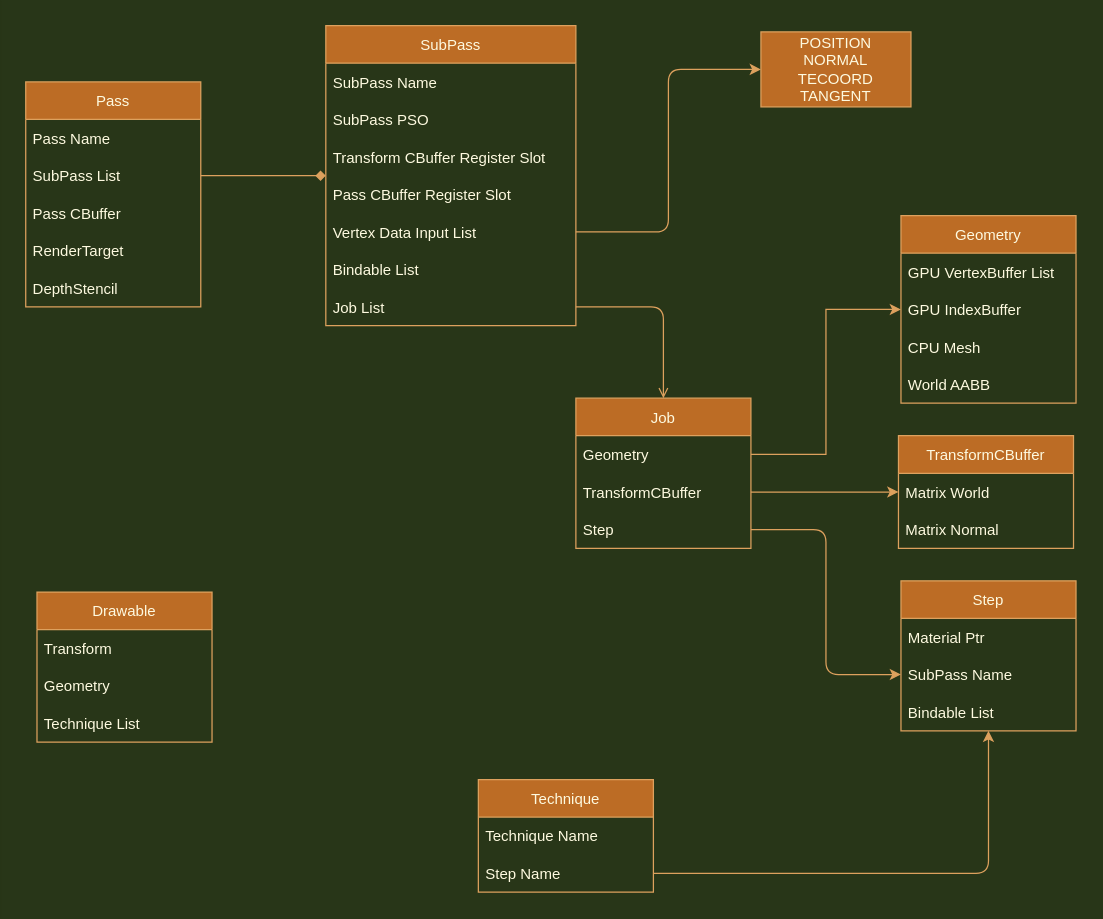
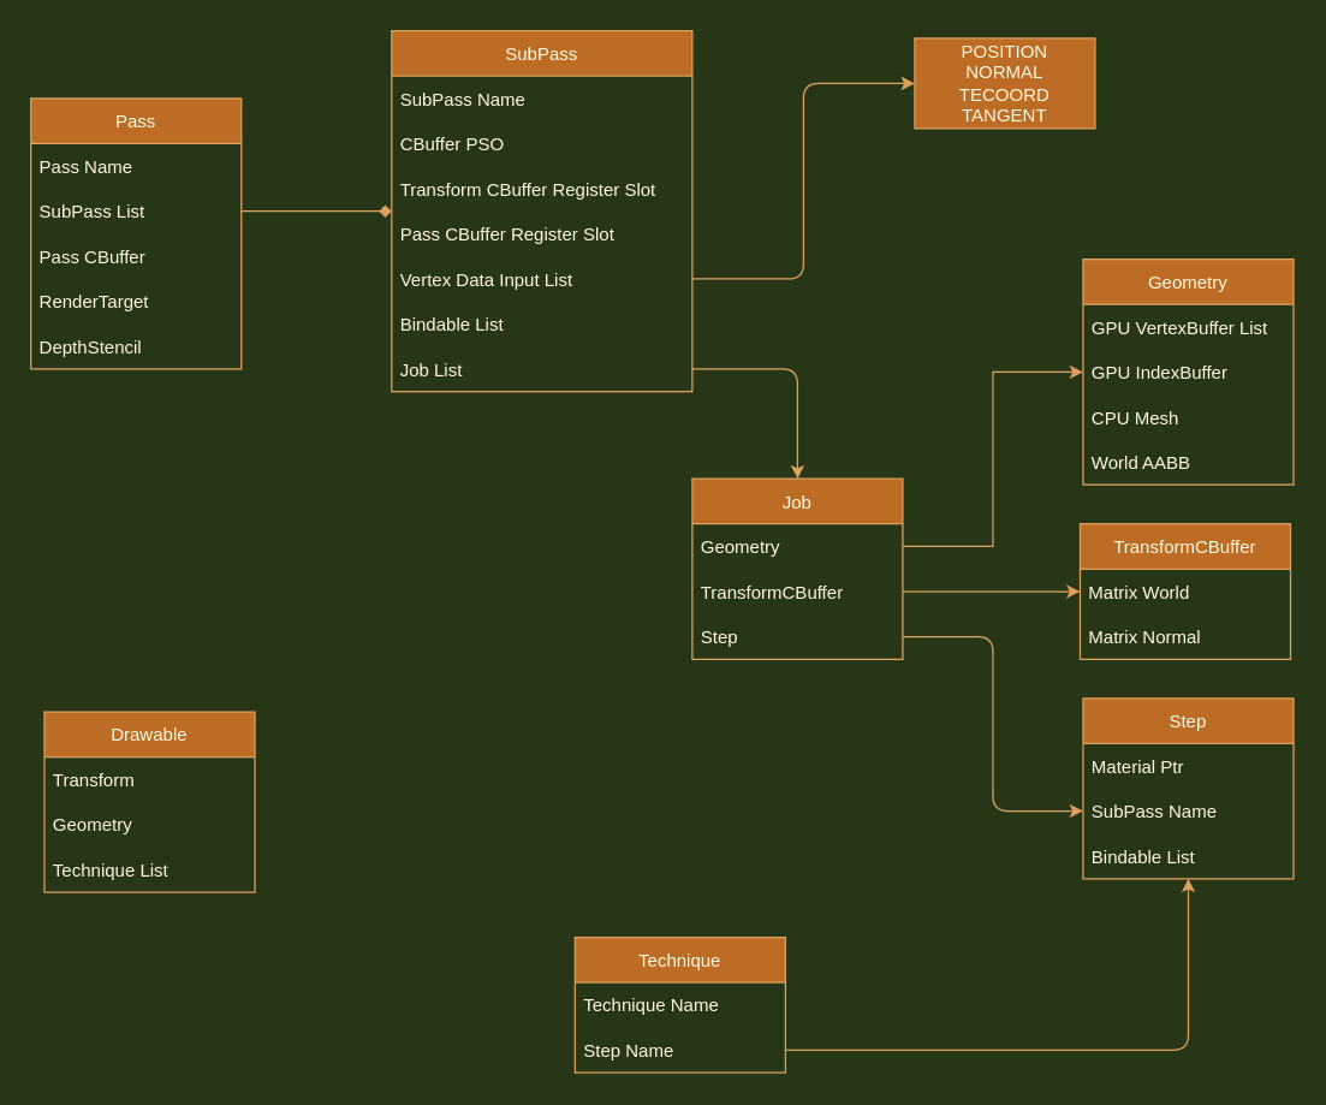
  <mxCell id="0" />
  <mxCell id="1" parent="0" />
  <mxCell id="2" value="Pass" style="swimlane;fontStyle=0;childLayout=stackLayout;horizontal=1;startSize=30;horizontalStack=0;resizeParent=1;resizeParentMax=0;resizeLast=0;collapsible=1;marginBottom=0;rounded=0;sketch=0;fontColor=#FEFAE0;strokeColor=#DDA15E;fillColor=#BC6C25;" parent="1" vertex="1"><mxGeometry x="20" y="65" width="140" height="180" as="geometry" /></mxCell>
  <mxCell id="3" value="Pass Name" style="text;strokeColor=none;fillColor=none;align=left;verticalAlign=middle;spacingLeft=4;spacingRight=4;overflow=hidden;points=[[0,0.5],[1,0.5]];portConstraint=eastwest;rotatable=0;rounded=0;sketch=0;fontColor=#FEFAE0;" parent="2" vertex="1"><mxGeometry y="30" width="140" height="30" as="geometry" /></mxCell>
  <mxCell id="4" value="SubPass List" style="text;strokeColor=none;fillColor=none;align=left;verticalAlign=middle;spacingLeft=4;spacingRight=4;overflow=hidden;points=[[0,0.5],[1,0.5]];portConstraint=eastwest;rotatable=0;rounded=0;sketch=0;fontColor=#FEFAE0;" parent="2" vertex="1"><mxGeometry y="60" width="140" height="30" as="geometry" /></mxCell>
  <mxCell id="5" value="Pass CBuffer" style="text;strokeColor=none;fillColor=none;align=left;verticalAlign=middle;spacingLeft=4;spacingRight=4;overflow=hidden;points=[[0,0.5],[1,0.5]];portConstraint=eastwest;rotatable=0;rounded=0;sketch=0;fontColor=#FEFAE0;" parent="2" vertex="1"><mxGeometry y="90" width="140" height="30" as="geometry" /></mxCell>
  <mxCell id="6" value="RenderTarget" style="text;strokeColor=none;fillColor=none;align=left;verticalAlign=middle;spacingLeft=4;spacingRight=4;overflow=hidden;points=[[0,0.5],[1,0.5]];portConstraint=eastwest;rotatable=0;rounded=0;sketch=0;fontColor=#FEFAE0;" parent="2" vertex="1"><mxGeometry y="120" width="140" height="30" as="geometry" /></mxCell>
  <mxCell id="7" value="DepthStencil" style="text;strokeColor=none;fillColor=none;align=left;verticalAlign=middle;spacingLeft=4;spacingRight=4;overflow=hidden;points=[[0,0.5],[1,0.5]];portConstraint=eastwest;rotatable=0;rounded=0;sketch=0;fontColor=#FEFAE0;" parent="2" vertex="1"><mxGeometry y="150" width="140" height="30" as="geometry" /></mxCell>
  <mxCell id="8" value="SubPass" style="swimlane;fontStyle=0;childLayout=stackLayout;horizontal=1;startSize=30;horizontalStack=0;resizeParent=1;resizeParentMax=0;resizeLast=0;collapsible=1;marginBottom=0;rounded=0;sketch=0;fontColor=#FEFAE0;strokeColor=#DDA15E;fillColor=#BC6C25;" parent="1" vertex="1"><mxGeometry x="260" y="20" width="200" height="240" as="geometry" /></mxCell>
  <mxCell id="9" value="SubPass Name" style="text;strokeColor=none;fillColor=none;align=left;verticalAlign=middle;spacingLeft=4;spacingRight=4;overflow=hidden;points=[[0,0.5],[1,0.5]];portConstraint=eastwest;rotatable=0;rounded=0;sketch=0;fontColor=#FEFAE0;" parent="8" vertex="1"><mxGeometry y="30" width="200" height="30" as="geometry" /></mxCell>
- <mxCell id="10" value="SubPass PSO" style="text;strokeColor=none;fillColor=none;align=left;verticalAlign=middle;spacingLeft=4;spacingRight=4;overflow=hidden;points=[[0,0.5],[1,0.5]];portConstraint=eastwest;rotatable=0;rounded=0;sketch=0;fontColor=#FEFAE0;" parent="8" vertex="1"><mxGeometry y="60" width="200" height="30" as="geometry" /></mxCell>
+ <mxCell id="10" value="CBuffer PSO" style="text;strokeColor=none;fillColor=none;align=left;verticalAlign=middle;spacingLeft=4;spacingRight=4;overflow=hidden;points=[[0,0.5],[1,0.5]];portConstraint=eastwest;rotatable=0;rounded=0;sketch=0;fontColor=#FEFAE0;" parent="8" vertex="1"><mxGeometry y="60" width="200" height="30" as="geometry" /></mxCell>
  <mxCell id="11" value="Transform CBuffer Register Slot" style="text;strokeColor=none;fillColor=none;align=left;verticalAlign=middle;spacingLeft=4;spacingRight=4;overflow=hidden;points=[[0,0.5],[1,0.5]];portConstraint=eastwest;rotatable=0;rounded=0;sketch=0;fontColor=#FEFAE0;" parent="8" vertex="1"><mxGeometry y="90" width="200" height="30" as="geometry" /></mxCell>
  <mxCell id="12" value="Pass CBuffer Register Slot" style="text;strokeColor=none;fillColor=none;align=left;verticalAlign=middle;spacingLeft=4;spacingRight=4;overflow=hidden;points=[[0,0.5],[1,0.5]];portConstraint=eastwest;rotatable=0;rounded=0;sketch=0;fontColor=#FEFAE0;" parent="8" vertex="1"><mxGeometry y="120" width="200" height="30" as="geometry" /></mxCell>
  <mxCell id="13" value="Vertex Data Input List" style="text;strokeColor=none;fillColor=none;align=left;verticalAlign=middle;spacingLeft=4;spacingRight=4;overflow=hidden;points=[[0,0.5],[1,0.5]];portConstraint=eastwest;rotatable=0;rounded=0;sketch=0;fontColor=#FEFAE0;" parent="8" vertex="1"><mxGeometry y="150" width="200" height="30" as="geometry" /></mxCell>
  <mxCell id="14" value="Bindable List" style="text;strokeColor=none;fillColor=none;align=left;verticalAlign=middle;spacingLeft=4;spacingRight=4;overflow=hidden;points=[[0,0.5],[1,0.5]];portConstraint=eastwest;rotatable=0;rounded=0;sketch=0;fontColor=#FEFAE0;" parent="8" vertex="1"><mxGeometry y="180" width="200" height="30" as="geometry" /></mxCell>
  <mxCell id="15" value="Job List" style="text;strokeColor=none;fillColor=none;align=left;verticalAlign=middle;spacingLeft=4;spacingRight=4;overflow=hidden;points=[[0,0.5],[1,0.5]];portConstraint=eastwest;rotatable=0;rounded=0;sketch=0;fontColor=#FEFAE0;" parent="8" vertex="1"><mxGeometry y="210" width="200" height="30" as="geometry" /></mxCell>
  <mxCell id="16" value="Job" style="swimlane;fontStyle=0;childLayout=stackLayout;horizontal=1;startSize=30;horizontalStack=0;resizeParent=1;resizeParentMax=0;resizeLast=0;collapsible=1;marginBottom=0;rounded=0;sketch=0;fontColor=#FEFAE0;strokeColor=#DDA15E;fillColor=#BC6C25;" parent="1" vertex="1"><mxGeometry x="460" y="318" width="140" height="120" as="geometry" /></mxCell>
  <mxCell id="17" value="Geometry" style="text;strokeColor=none;fillColor=none;align=left;verticalAlign=middle;spacingLeft=4;spacingRight=4;overflow=hidden;points=[[0,0.5],[1,0.5]];portConstraint=eastwest;rotatable=0;rounded=0;sketch=0;fontColor=#FEFAE0;" parent="16" vertex="1"><mxGeometry y="30" width="140" height="30" as="geometry" /></mxCell>
  <mxCell id="18" value="TransformCBuffer" style="text;strokeColor=none;fillColor=none;align=left;verticalAlign=middle;spacingLeft=4;spacingRight=4;overflow=hidden;points=[[0,0.5],[1,0.5]];portConstraint=eastwest;rotatable=0;rounded=0;sketch=0;fontColor=#FEFAE0;" parent="16" vertex="1"><mxGeometry y="60" width="140" height="30" as="geometry" /></mxCell>
  <mxCell id="19" value="Step" style="text;strokeColor=none;fillColor=none;align=left;verticalAlign=middle;spacingLeft=4;spacingRight=4;overflow=hidden;points=[[0,0.5],[1,0.5]];portConstraint=eastwest;rotatable=0;rounded=0;sketch=0;fontColor=#FEFAE0;" parent="16" vertex="1"><mxGeometry y="90" width="140" height="30" as="geometry" /></mxCell>
- <mxCell id="20" style="edgeStyle=orthogonalEdgeStyle;curved=0;rounded=1;sketch=0;orthogonalLoop=1;jettySize=auto;html=1;exitX=1;exitY=0.5;exitDx=0;exitDy=0;entryX=0.5;entryY=0;entryDx=0;entryDy=0;fontColor=#FEFAE0;strokeColor=#DDA15E;fillColor=#BC6C25;labelBackgroundColor=#283618;endArrow=open;" parent="1" source="15" target="16" edge="1"><mxGeometry relative="1" as="geometry" /></mxCell>
+ <mxCell id="20" style="edgeStyle=orthogonalEdgeStyle;curved=0;rounded=1;sketch=0;orthogonalLoop=1;jettySize=auto;html=1;exitX=1;exitY=0.5;exitDx=0;exitDy=0;entryX=0.5;entryY=0;entryDx=0;entryDy=0;fontColor=#FEFAE0;strokeColor=#DDA15E;fillColor=#BC6C25;labelBackgroundColor=#283618;" parent="1" source="15" target="16" edge="1"><mxGeometry relative="1" as="geometry" /></mxCell>
  <mxCell id="21" value="Geometry" style="swimlane;fontStyle=0;childLayout=stackLayout;horizontal=1;startSize=30;horizontalStack=0;resizeParent=1;resizeParentMax=0;resizeLast=0;collapsible=1;marginBottom=0;rounded=0;sketch=0;fontColor=#FEFAE0;strokeColor=#DDA15E;fillColor=#BC6C25;" parent="1" vertex="1"><mxGeometry x="720" y="172" width="140" height="150" as="geometry" /></mxCell>
  <mxCell id="22" value="GPU VertexBuffer List" style="text;strokeColor=none;fillColor=none;align=left;verticalAlign=middle;spacingLeft=4;spacingRight=4;overflow=hidden;points=[[0,0.5],[1,0.5]];portConstraint=eastwest;rotatable=0;rounded=0;sketch=0;fontColor=#FEFAE0;" parent="21" vertex="1"><mxGeometry y="30" width="140" height="30" as="geometry" /></mxCell>
  <mxCell id="23" value="GPU IndexBuffer" style="text;strokeColor=none;fillColor=none;align=left;verticalAlign=middle;spacingLeft=4;spacingRight=4;overflow=hidden;points=[[0,0.5],[1,0.5]];portConstraint=eastwest;rotatable=0;rounded=0;sketch=0;fontColor=#FEFAE0;" parent="21" vertex="1"><mxGeometry y="60" width="140" height="30" as="geometry" /></mxCell>
  <mxCell id="24" value="CPU Mesh" style="text;strokeColor=none;fillColor=none;align=left;verticalAlign=middle;spacingLeft=4;spacingRight=4;overflow=hidden;points=[[0,0.5],[1,0.5]];portConstraint=eastwest;rotatable=0;rounded=0;sketch=0;fontColor=#FEFAE0;" parent="21" vertex="1"><mxGeometry y="90" width="140" height="30" as="geometry" /></mxCell>
  <mxCell id="25" value="World AABB" style="text;strokeColor=none;fillColor=none;align=left;verticalAlign=middle;spacingLeft=4;spacingRight=4;overflow=hidden;points=[[0,0.5],[1,0.5]];portConstraint=eastwest;rotatable=0;rounded=0;sketch=0;fontColor=#FEFAE0;" vertex="1" parent="21"><mxGeometry y="120" width="140" height="30" as="geometry" /></mxCell>
  <mxCell id="26" value="TransformCBuffer" style="swimlane;fontStyle=0;childLayout=stackLayout;horizontal=1;startSize=30;horizontalStack=0;resizeParent=1;resizeParentMax=0;resizeLast=0;collapsible=1;marginBottom=0;rounded=0;sketch=0;fontColor=#FEFAE0;strokeColor=#DDA15E;fillColor=#BC6C25;" parent="1" vertex="1"><mxGeometry x="718" y="348" width="140" height="90" as="geometry" /></mxCell>
  <mxCell id="27" value="Matrix World" style="text;strokeColor=none;fillColor=none;align=left;verticalAlign=middle;spacingLeft=4;spacingRight=4;overflow=hidden;points=[[0,0.5],[1,0.5]];portConstraint=eastwest;rotatable=0;rounded=0;sketch=0;fontColor=#FEFAE0;" parent="26" vertex="1"><mxGeometry y="30" width="140" height="30" as="geometry" /></mxCell>
  <mxCell id="28" value="Matrix Normal" style="text;strokeColor=none;fillColor=none;align=left;verticalAlign=middle;spacingLeft=4;spacingRight=4;overflow=hidden;points=[[0,0.5],[1,0.5]];portConstraint=eastwest;rotatable=0;rounded=0;sketch=0;fontColor=#FEFAE0;" parent="26" vertex="1"><mxGeometry y="60" width="140" height="30" as="geometry" /></mxCell>
  <mxCell id="29" value="Step" style="swimlane;fontStyle=0;childLayout=stackLayout;horizontal=1;startSize=30;horizontalStack=0;resizeParent=1;resizeParentMax=0;resizeLast=0;collapsible=1;marginBottom=0;rounded=0;sketch=0;fontColor=#FEFAE0;strokeColor=#DDA15E;fillColor=#BC6C25;" parent="1" vertex="1"><mxGeometry x="720" y="464" width="140" height="120" as="geometry" /></mxCell>
  <mxCell id="30" value="Material Ptr" style="text;strokeColor=none;fillColor=none;align=left;verticalAlign=middle;spacingLeft=4;spacingRight=4;overflow=hidden;points=[[0,0.5],[1,0.5]];portConstraint=eastwest;rotatable=0;rounded=0;sketch=0;fontColor=#FEFAE0;" parent="29" vertex="1"><mxGeometry y="30" width="140" height="30" as="geometry" /></mxCell>
  <mxCell id="31" value="SubPass Name" style="text;strokeColor=none;fillColor=none;align=left;verticalAlign=middle;spacingLeft=4;spacingRight=4;overflow=hidden;points=[[0,0.5],[1,0.5]];portConstraint=eastwest;rotatable=0;rounded=0;sketch=0;fontColor=#FEFAE0;" parent="29" vertex="1"><mxGeometry y="60" width="140" height="30" as="geometry" /></mxCell>
  <mxCell id="32" value="Bindable List" style="text;strokeColor=none;fillColor=none;align=left;verticalAlign=middle;spacingLeft=4;spacingRight=4;overflow=hidden;points=[[0,0.5],[1,0.5]];portConstraint=eastwest;rotatable=0;rounded=0;sketch=0;fontColor=#FEFAE0;" parent="29" vertex="1"><mxGeometry y="90" width="140" height="30" as="geometry" /></mxCell>
  <mxCell id="33" value="POSITION&lt;br&gt;NORMAL&lt;br&gt;TECOORD&lt;br&gt;TANGENT" style="rounded=0;whiteSpace=wrap;html=1;sketch=0;fontColor=#FEFAE0;strokeColor=#DDA15E;fillColor=#BC6C25;" parent="1" vertex="1"><mxGeometry x="608" y="25" width="120" height="60" as="geometry" /></mxCell>
  <mxCell id="34" style="edgeStyle=orthogonalEdgeStyle;curved=0;rounded=1;sketch=0;orthogonalLoop=1;jettySize=auto;html=1;entryX=0;entryY=0.5;entryDx=0;entryDy=0;fontColor=#FEFAE0;strokeColor=#DDA15E;fillColor=#BC6C25;labelBackgroundColor=#283618;" parent="1" source="13" target="33" edge="1"><mxGeometry relative="1" as="geometry" /></mxCell>
  <mxCell id="35" style="edgeStyle=orthogonalEdgeStyle;curved=0;rounded=1;sketch=0;orthogonalLoop=1;jettySize=auto;html=1;exitX=1;exitY=0.5;exitDx=0;exitDy=0;entryX=0;entryY=0.5;entryDx=0;entryDy=0;fontColor=#FEFAE0;strokeColor=#DDA15E;fillColor=#BC6C25;labelBackgroundColor=#283618;" parent="1" source="19" target="31" edge="1"><mxGeometry relative="1" as="geometry" /></mxCell>
  <mxCell id="36" value="Drawable" style="swimlane;fontStyle=0;childLayout=stackLayout;horizontal=1;startSize=30;horizontalStack=0;resizeParent=1;resizeParentMax=0;resizeLast=0;collapsible=1;marginBottom=0;rounded=0;sketch=0;fontColor=#FEFAE0;strokeColor=#DDA15E;fillColor=#BC6C25;" parent="1" vertex="1"><mxGeometry x="29" y="473" width="140" height="120" as="geometry" /></mxCell>
  <mxCell id="37" value="Transform" style="text;strokeColor=none;fillColor=none;align=left;verticalAlign=middle;spacingLeft=4;spacingRight=4;overflow=hidden;points=[[0,0.5],[1,0.5]];portConstraint=eastwest;rotatable=0;rounded=0;sketch=0;fontColor=#FEFAE0;" parent="36" vertex="1"><mxGeometry y="30" width="140" height="30" as="geometry" /></mxCell>
  <mxCell id="38" value="Geometry" style="text;strokeColor=none;fillColor=none;align=left;verticalAlign=middle;spacingLeft=4;spacingRight=4;overflow=hidden;points=[[0,0.5],[1,0.5]];portConstraint=eastwest;rotatable=0;rounded=0;sketch=0;fontColor=#FEFAE0;" parent="36" vertex="1"><mxGeometry y="60" width="140" height="30" as="geometry" /></mxCell>
  <mxCell id="39" value="Technique List" style="text;strokeColor=none;fillColor=none;align=left;verticalAlign=middle;spacingLeft=4;spacingRight=4;overflow=hidden;points=[[0,0.5],[1,0.5]];portConstraint=eastwest;rotatable=0;rounded=0;sketch=0;fontColor=#FEFAE0;" parent="36" vertex="1"><mxGeometry y="90" width="140" height="30" as="geometry" /></mxCell>
  <mxCell id="40" value="Technique" style="swimlane;fontStyle=0;childLayout=stackLayout;horizontal=1;startSize=30;horizontalStack=0;resizeParent=1;resizeParentMax=0;resizeLast=0;collapsible=1;marginBottom=0;rounded=0;sketch=0;fontColor=#FEFAE0;strokeColor=#DDA15E;fillColor=#BC6C25;" parent="1" vertex="1"><mxGeometry x="382" y="623" width="140" height="90" as="geometry" /></mxCell>
  <mxCell id="41" value="Technique Name" style="text;strokeColor=none;fillColor=none;align=left;verticalAlign=middle;spacingLeft=4;spacingRight=4;overflow=hidden;points=[[0,0.5],[1,0.5]];portConstraint=eastwest;rotatable=0;rounded=0;sketch=0;fontColor=#FEFAE0;" parent="40" vertex="1"><mxGeometry y="30" width="140" height="30" as="geometry" /></mxCell>
  <mxCell id="42" value="Step Name" style="text;strokeColor=none;fillColor=none;align=left;verticalAlign=middle;spacingLeft=4;spacingRight=4;overflow=hidden;points=[[0,0.5],[1,0.5]];portConstraint=eastwest;rotatable=0;rounded=0;sketch=0;fontColor=#FEFAE0;" parent="40" vertex="1"><mxGeometry y="60" width="140" height="30" as="geometry" /></mxCell>
  <mxCell id="43" style="edgeStyle=orthogonalEdgeStyle;curved=0;rounded=1;sketch=0;orthogonalLoop=1;jettySize=auto;html=1;exitX=1;exitY=0.5;exitDx=0;exitDy=0;fontColor=#FEFAE0;strokeColor=#DDA15E;fillColor=#BC6C25;labelBackgroundColor=#283618;" parent="1" source="42" target="29" edge="1"><mxGeometry relative="1" as="geometry" /></mxCell>
  <mxCell id="44" style="edgeStyle=none;html=1;exitX=1;exitY=0.5;exitDx=0;exitDy=0;labelBackgroundColor=#283618;strokeColor=#DDA15E;fontColor=#FEFAE0;endArrow=diamond;" parent="1" source="4" target="8" edge="1"><mxGeometry relative="1" as="geometry" /></mxCell>
  <mxCell id="45" style="edgeStyle=orthogonalEdgeStyle;rounded=0;orthogonalLoop=1;jettySize=auto;html=1;exitX=1;exitY=0.5;exitDx=0;exitDy=0;entryX=0;entryY=0.5;entryDx=0;entryDy=0;labelBackgroundColor=#283618;strokeColor=#DDA15E;fontColor=#FEFAE0;" edge="1" parent="1" source="17" target="23"><mxGeometry relative="1" as="geometry" /></mxCell>
  <mxCell id="46" style="edgeStyle=orthogonalEdgeStyle;rounded=0;orthogonalLoop=1;jettySize=auto;html=1;fontColor=#FEFAE0;strokeColor=#DDA15E;fillColor=#BC6C25;" edge="1" parent="1" source="18" target="26"><mxGeometry relative="1" as="geometry" /></mxCell>
